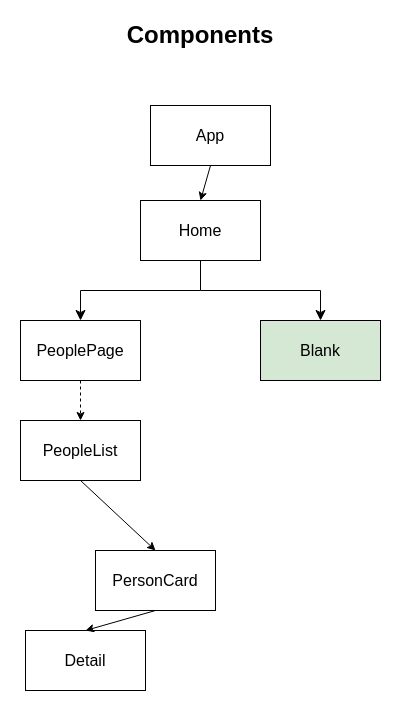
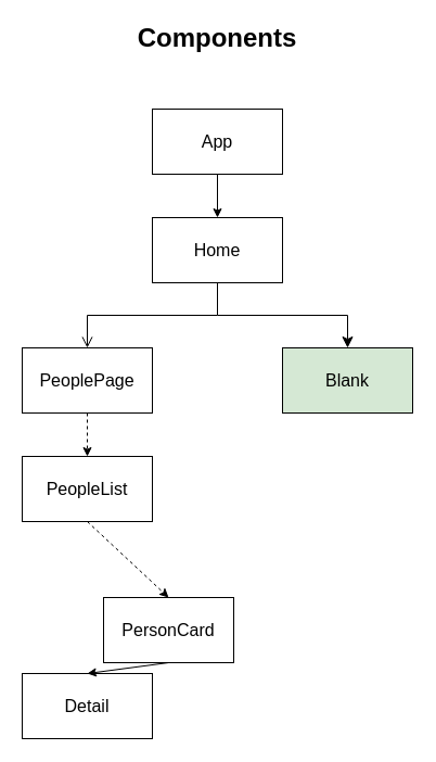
  <mxCell id="0" />
  <mxCell id="1" parent="0" />
- <mxCell id="2" value="&lt;font style=&quot;font-size: 16px;&quot;&gt;App&lt;/font&gt;" style="rounded=0;whiteSpace=wrap;html=1;" vertex="1" parent="1"><mxGeometry x="150" y="105" width="120" height="60" as="geometry" /></mxCell>
+ <mxCell id="2" value="&lt;font style=&quot;font-size: 16px;&quot;&gt;App&lt;/font&gt;" style="rounded=0;whiteSpace=wrap;html=1;" vertex="1" parent="1"><mxGeometry x="140" y="100" width="120" height="60" as="geometry" /></mxCell>
  <mxCell id="3" value="&lt;font style=&quot;font-size: 16px;&quot;&gt;Home&lt;/font&gt;" style="rounded=0;whiteSpace=wrap;html=1;" vertex="1" parent="1"><mxGeometry x="140" y="200" width="120" height="60" as="geometry" /></mxCell>
  <mxCell id="4" value="&lt;font style=&quot;font-size: 16px;&quot;&gt;PeoplePage&lt;/font&gt;" style="rounded=0;whiteSpace=wrap;html=1;" vertex="1" parent="1"><mxGeometry x="20" y="320" width="120" height="60" as="geometry" /></mxCell>
  <mxCell id="5" value="&lt;font style=&quot;font-size: 16px;&quot;&gt;Blank&lt;/font&gt;" style="rounded=0;whiteSpace=wrap;html=1;fillColor=#d5e8d4;" vertex="1" parent="1"><mxGeometry x="260" y="320" width="120" height="60" as="geometry" /></mxCell>
  <mxCell id="6" value="&lt;font style=&quot;font-size: 16px;&quot;&gt;PeopleList&lt;/font&gt;" style="rounded=0;whiteSpace=wrap;html=1;" vertex="1" parent="1"><mxGeometry x="20" y="420" width="120" height="60" as="geometry" /></mxCell>
  <mxCell id="7" value="&lt;font style=&quot;font-size: 16px;&quot;&gt;PersonCard&lt;/font&gt;" style="rounded=0;whiteSpace=wrap;html=1;" vertex="1" parent="1"><mxGeometry x="95" y="550" width="120" height="60" as="geometry" /></mxCell>
- <mxCell id="8" value="&lt;font style=&quot;font-size: 16px;&quot;&gt;Detail&lt;/font&gt;" style="rounded=0;whiteSpace=wrap;html=1;" vertex="1" parent="1"><mxGeometry x="25" y="630" width="120" height="60" as="geometry" /></mxCell>
+ <mxCell id="8" value="&lt;font style=&quot;font-size: 16px;&quot;&gt;Detail&lt;/font&gt;" style="rounded=0;whiteSpace=wrap;html=1;" vertex="1" parent="1"><mxGeometry x="20" y="620" width="120" height="60" as="geometry" /></mxCell>
  <mxCell id="9" value="" style="endArrow=classic;html=1;rounded=0;exitX=0.5;exitY=1;exitDx=0;exitDy=0;entryX=0.5;entryY=0;entryDx=0;entryDy=0;" edge="1" parent="1" source="2" target="3"><mxGeometry width="50" height="50" relative="1" as="geometry"><mxPoint x="180" y="450" as="sourcePoint" /><mxPoint x="230" y="400" as="targetPoint" /></mxGeometry></mxCell>
- <mxCell id="10" value="" style="edgeStyle=elbowEdgeStyle;elbow=horizontal;endArrow=classic;html=1;curved=0;rounded=0;endSize=8;startSize=8;exitX=0.5;exitY=1;exitDx=0;exitDy=0;entryX=0.5;entryY=0;entryDx=0;entryDy=0;" edge="1" parent="1" source="3" target="4"><mxGeometry width="50" height="50" relative="1" as="geometry"><mxPoint x="180" y="450" as="sourcePoint" /><mxPoint x="230" y="400" as="targetPoint" /></mxGeometry></mxCell>
+ <mxCell id="10" value="" style="edgeStyle=elbowEdgeStyle;elbow=horizontal;endArrow=open;html=1;curved=0;rounded=0;endSize=8;startSize=8;exitX=0.5;exitY=1;exitDx=0;exitDy=0;entryX=0.5;entryY=0;entryDx=0;entryDy=0;" edge="1" parent="1" source="3" target="4"><mxGeometry width="50" height="50" relative="1" as="geometry"><mxPoint x="180" y="450" as="sourcePoint" /><mxPoint x="230" y="400" as="targetPoint" /></mxGeometry></mxCell>
  <mxCell id="11" value="" style="edgeStyle=segmentEdgeStyle;endArrow=classic;html=1;curved=0;rounded=0;endSize=8;startSize=8;entryX=0.5;entryY=0;entryDx=0;entryDy=0;" edge="1" parent="1" target="5"><mxGeometry width="50" height="50" relative="1" as="geometry"><mxPoint x="200" y="290" as="sourcePoint" /><mxPoint x="230" y="400" as="targetPoint" /></mxGeometry></mxCell>
  <mxCell id="12" value="" style="endArrow=classic;html=1;rounded=0;exitX=0.5;exitY=1;exitDx=0;exitDy=0;entryX=0.5;entryY=0;entryDx=0;entryDy=0;dashed=1;" edge="1" parent="1" source="4" target="6"><mxGeometry width="50" height="50" relative="1" as="geometry"><mxPoint x="180" y="450" as="sourcePoint" /><mxPoint x="230" y="400" as="targetPoint" /></mxGeometry></mxCell>
- <mxCell id="13" value="" style="endArrow=classic;html=1;rounded=0;exitX=0.5;exitY=1;exitDx=0;exitDy=0;entryX=0.5;entryY=0;entryDx=0;entryDy=0;" edge="1" parent="1" source="6" target="7"><mxGeometry width="50" height="50" relative="1" as="geometry"><mxPoint x="90" y="390" as="sourcePoint" /><mxPoint x="90" y="430" as="targetPoint" /></mxGeometry></mxCell>
+ <mxCell id="13" value="" style="endArrow=classic;html=1;rounded=0;exitX=0.5;exitY=1;exitDx=0;exitDy=0;entryX=0.5;entryY=0;entryDx=0;entryDy=0;dashed=1;" edge="1" parent="1" source="6" target="7"><mxGeometry width="50" height="50" relative="1" as="geometry"><mxPoint x="90" y="390" as="sourcePoint" /><mxPoint x="90" y="430" as="targetPoint" /></mxGeometry></mxCell>
  <mxCell id="14" value="" style="endArrow=classic;html=1;rounded=0;exitX=0.5;exitY=1;exitDx=0;exitDy=0;entryX=0.5;entryY=0;entryDx=0;entryDy=0;" edge="1" parent="1" source="7" target="8"><mxGeometry width="50" height="50" relative="1" as="geometry"><mxPoint x="90" y="490" as="sourcePoint" /><mxPoint x="90" y="530" as="targetPoint" /></mxGeometry></mxCell>
  <mxCell id="15" value="&lt;b&gt;&lt;font style=&quot;font-size: 24px;&quot;&gt;Components&lt;/font&gt;&lt;/b&gt;" style="text;strokeColor=none;align=center;fillColor=none;html=1;verticalAlign=middle;whiteSpace=wrap;rounded=0;" vertex="1" parent="1"><mxGeometry x="170" y="20" width="60" height="30" as="geometry" /></mxCell>
